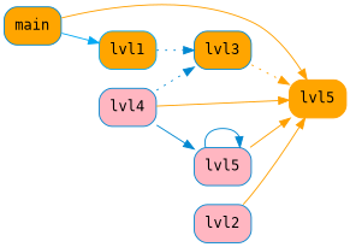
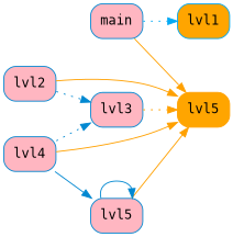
  digraph {
    fontname="DejaVu Sans Mono"
    rankdir=LR
    node [color="#0288d1" fillcolor=lightpink fontname="DejaVu Sans Mono" shape=box style="rounded,filled"]
    edge [color="#ffa000" fontname="DejaVu Sans Mono" style=solid]
    n1 [color="#ffa000" fillcolor=orange label=lvl5]
-   main [fillcolor=orange]
+   main
    n3 [color="#03a9f4" fillcolor=orange label=lvl1]
    n4 [label=lvl2]
-   n5 [fillcolor=orange label=lvl3]
+   n5 [label=lvl3]
    n6 [label=lvl4]
    n7 [label=lvl5]
    main -> n1
-   main -> n3 [color="#03a9f4"]
+   main -> n3 [color="#03a9f4" style=dotted]
    n4 -> n1
-   n3 -> n5 [color="#0288d1" style=dotted]
+   n4 -> n5 [color="#0288d1" style=dotted]
    n5 -> n1 [style=dotted]
    n6 -> n1
    n6 -> n5 [color="#0288d1" style=dotted]
    n6 -> n7 [color="#0288d1"]
    n7 -> n1
    n7 -> n7 [color="#0288d1"]
  }
